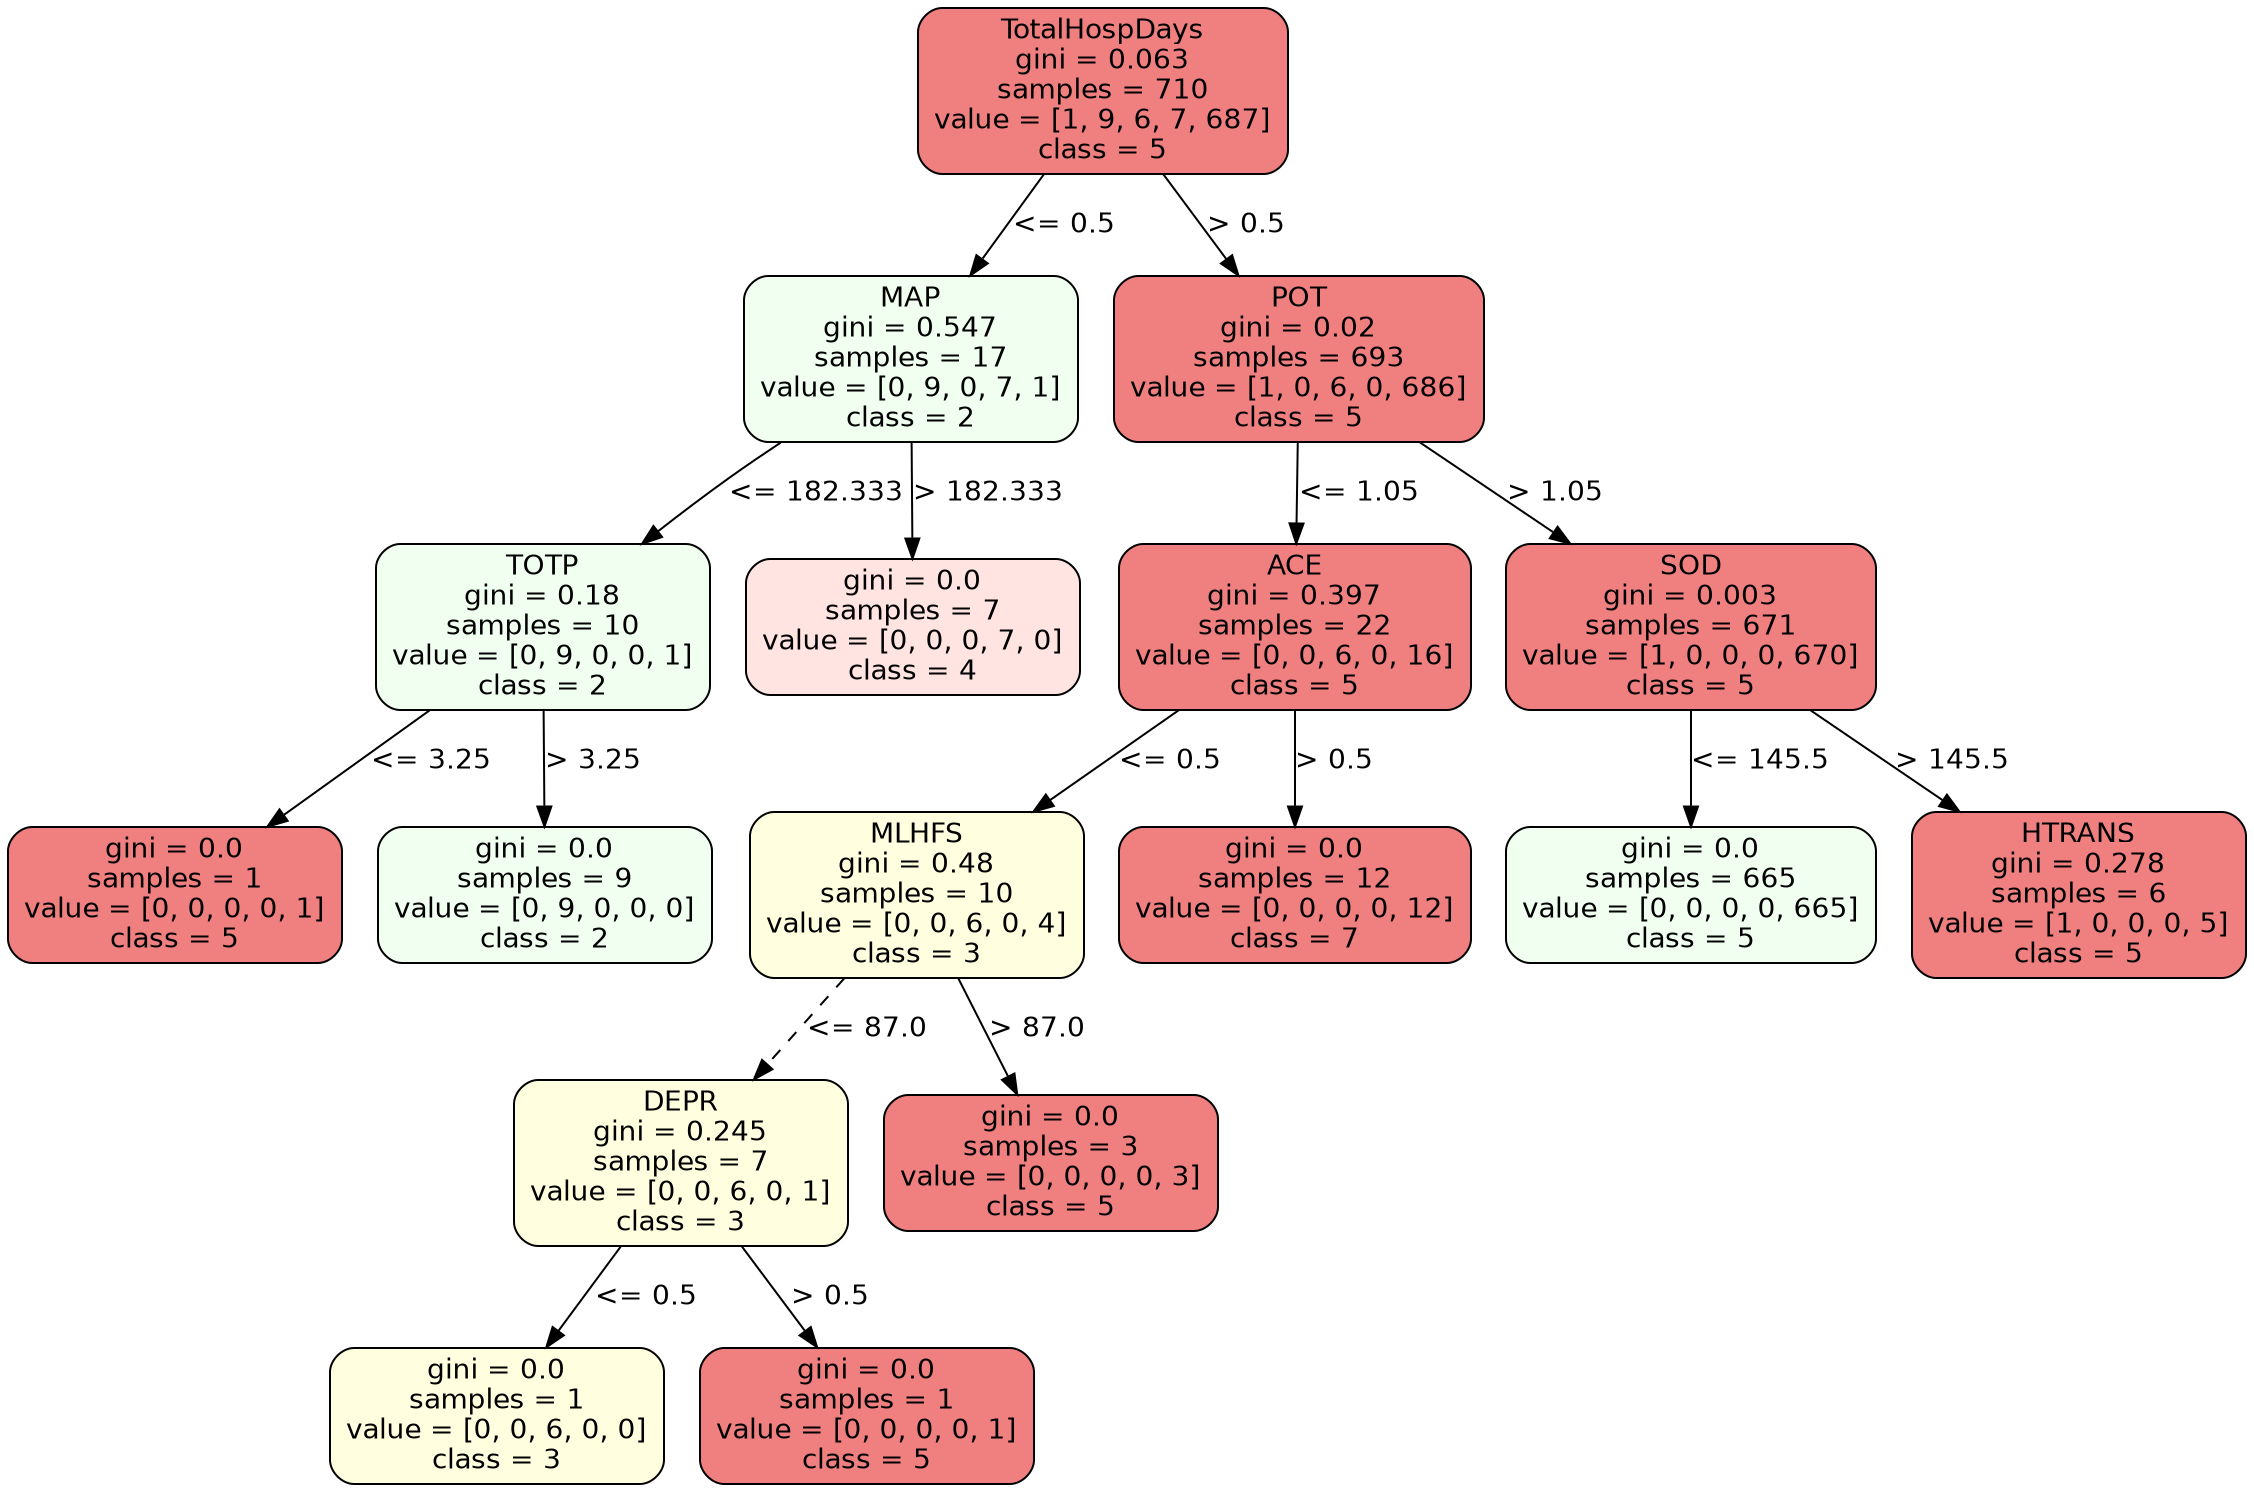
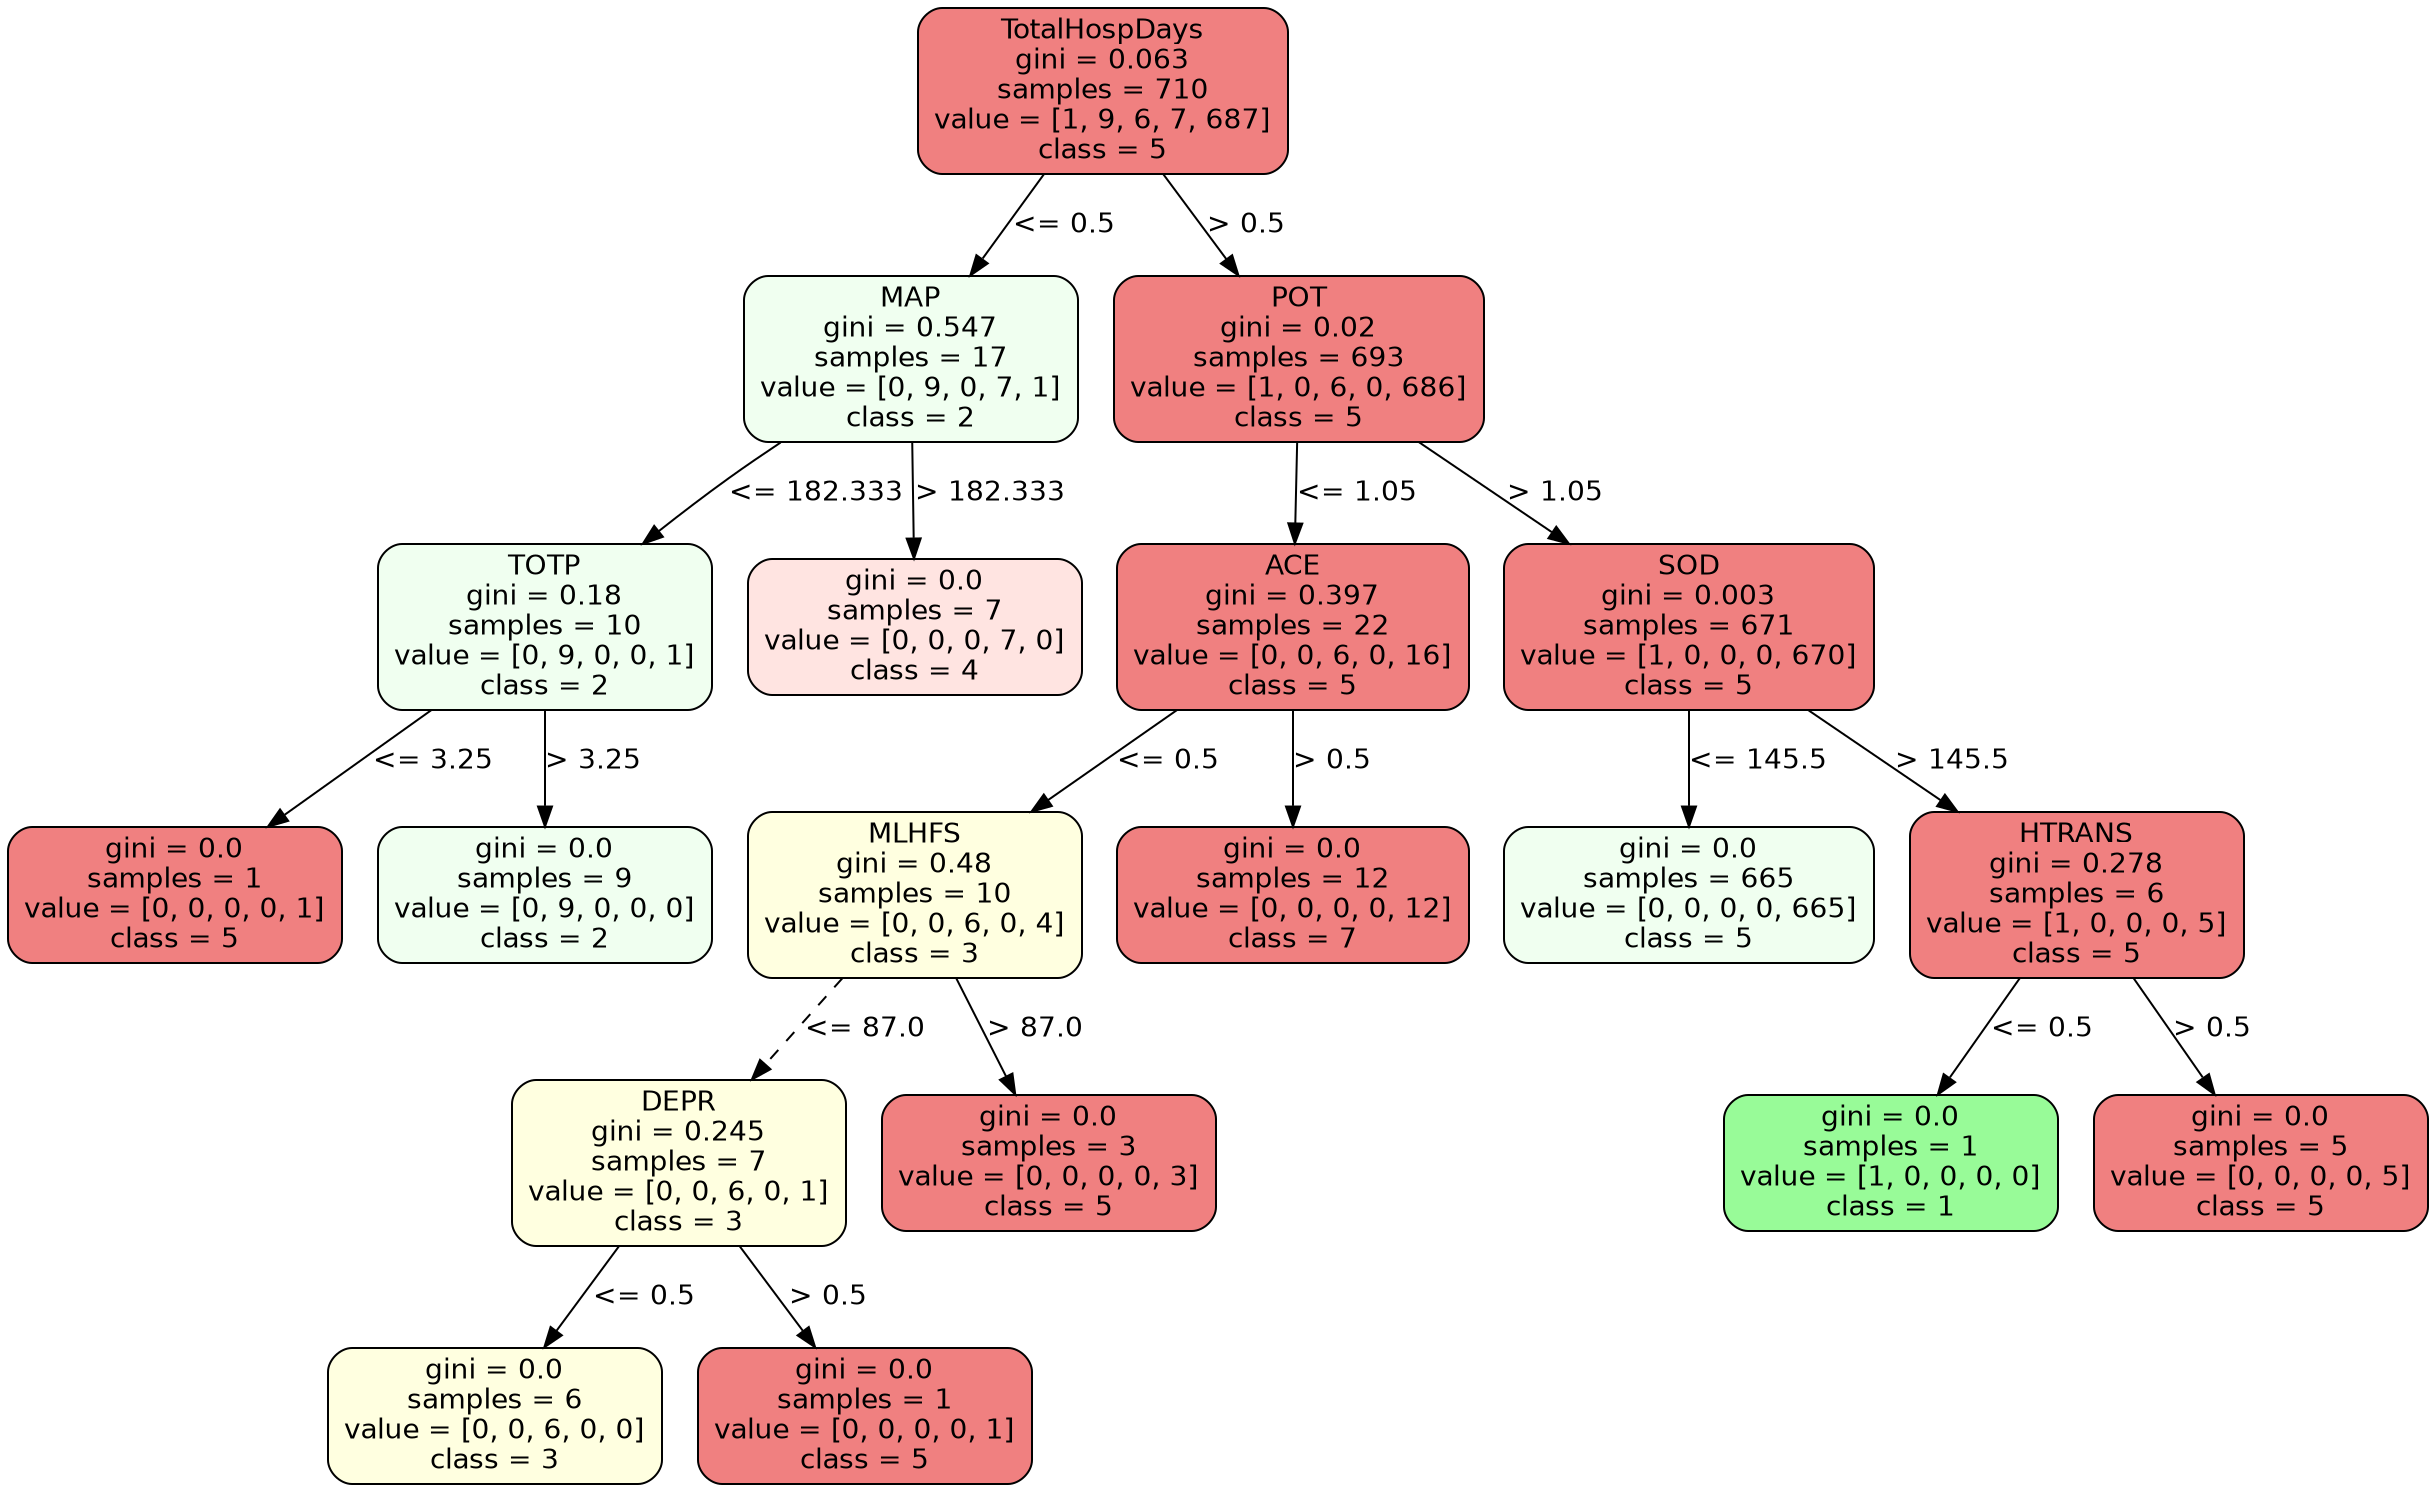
  strict digraph {
    node [color=black fillcolor=lightcoral fontname=helvetica shape=box style="filled, rounded"]
    edge [fontname=helvetica op="<=" param=0.5 style=solid]
    n1 [height=1.1528 label="TotalHospDays\ngini = 0.063\nsamples = 710\nvalue = [1, 9, 6, 7, 687]\nclass = 5" width=2.5694]
    n2 [fillcolor=honeydew height=1.1528 label="MAP\ngini = 0.547\nsamples = 17\nvalue = [0, 9, 0, 7, 1]\nclass = 2" width=2.3194]
    n3 [height=1.1528 label="POT\ngini = 0.02\nsamples = 693\nvalue = [1, 0, 6, 0, 686]\nclass = 5" width=2.5694]
    n4 [fillcolor=honeydew height=1.1528 label="TOTP\ngini = 0.18\nsamples = 10\nvalue = [0, 9, 0, 0, 1]\nclass = 2" width=2.3194]
    n5 [fillcolor=mistyrose height=0.94444 label="gini = 0.0\nsamples = 7\nvalue = [0, 0, 0, 7, 0]\nclass = 4" width=2.3194]
    n6 [height=1.1528 label="ACE\ngini = 0.397\nsamples = 22\nvalue = [0, 0, 6, 0, 16]\nclass = 5" width=2.4444]
    n7 [height=1.1528 label="SOD\ngini = 0.003\nsamples = 671\nvalue = [1, 0, 0, 0, 670]\nclass = 5" width=2.5694]
    n8 [height=0.94444 label="gini = 0.0\nsamples = 1\nvalue = [0, 0, 0, 0, 1]\nclass = 5" width=2.3194]
    n9 [fillcolor=honeydew height=0.94444 label="gini = 0.0\nsamples = 9\nvalue = [0, 9, 0, 0, 0]\nclass = 2" width=2.3194]
    n10 [fillcolor=lightyellow height=1.1528 label="MLHFS\ngini = 0.48\nsamples = 10\nvalue = [0, 0, 6, 0, 4]\nclass = 3" width=2.3194]
    n11 [height=0.94444 label="gini = 0.0\nsamples = 12\nvalue = [0, 0, 0, 0, 12]\nclass = 7" width=2.4444]
    n12 [fillcolor=honeydew height=0.94444 label="gini = 0.0\nsamples = 665\nvalue = [0, 0, 0, 0, 665]\nclass = 5" width=2.5694]
    n13 [height=1.1528 label="HTRANS\ngini = 0.278\nsamples = 6\nvalue = [1, 0, 0, 0, 5]\nclass = 5" width=2.3194]
    n14 [fillcolor=lightyellow height=1.1528 label="DEPR\ngini = 0.245\nsamples = 7\nvalue = [0, 0, 6, 0, 1]\nclass = 3" width=2.3194]
    n15 [height=0.94444 label="gini = 0.0\nsamples = 3\nvalue = [0, 0, 0, 0, 3]\nclass = 5" width=2.3194]
-   n18 [fillcolor=lightyellow height=0.94444 label="gini = 0.0\nsamples = 1\nvalue = [0, 0, 6, 0, 0]\nclass = 3" width=2.3194]
+   n16 [fillcolor=palegreen height=0.94444 label="gini = 0.0\nsamples = 1\nvalue = [1, 0, 0, 0, 0]\nclass = 1" width=2.3194]
+   n17 [height=0.94444 label="gini = 0.0\nsamples = 5\nvalue = [0, 0, 0, 0, 5]\nclass = 5" width=2.3194]
+   n18 [fillcolor=lightyellow height=0.94444 label="gini = 0.0\nsamples = 6\nvalue = [0, 0, 6, 0, 0]\nclass = 3" width=2.3194]
    n19 [height=0.94444 label="gini = 0.0\nsamples = 1\nvalue = [0, 0, 0, 0, 1]\nclass = 5" width=2.3194]
    n1 -> n2 [label="<= 0.5" labelangle=45 labeldistance=2.5]
    n1 -> n3 [label="> 0.5" labelangle=-45 labeldistance=2.5 op=">"]
    n2 -> n4 [label="<= 182.333" param=182.333]
    n2 -> n5 [label="> 182.333" op=">" param=182.333]
    n3 -> n6 [label="<= 1.05" param=1.05]
    n3 -> n7 [label="> 1.05" op=">" param=1.05]
    n4 -> n8 [label="<= 3.25" param=3.25]
    n4 -> n9 [label="> 3.25" op=">" param=3.25]
    n6 -> n10 [label="<= 0.5"]
    n6 -> n11 [label="> 0.5" op=">"]
    n7 -> n12 [label="<= 145.5" param=145.5]
    n7 -> n13 [label="> 145.5" op=">" param=145.5]
    n10 -> n14 [label="<= 87.0" param=87.0 style=dashed]
    n10 -> n15 [label="> 87.0" op=">" param=87.0]
+   n13 -> n16 [label="<= 0.5"]
+   n13 -> n17 [label="> 0.5" op=">"]
    n14 -> n18 [label="<= 0.5"]
    n14 -> n19 [label="> 0.5" op=">"]
  }
